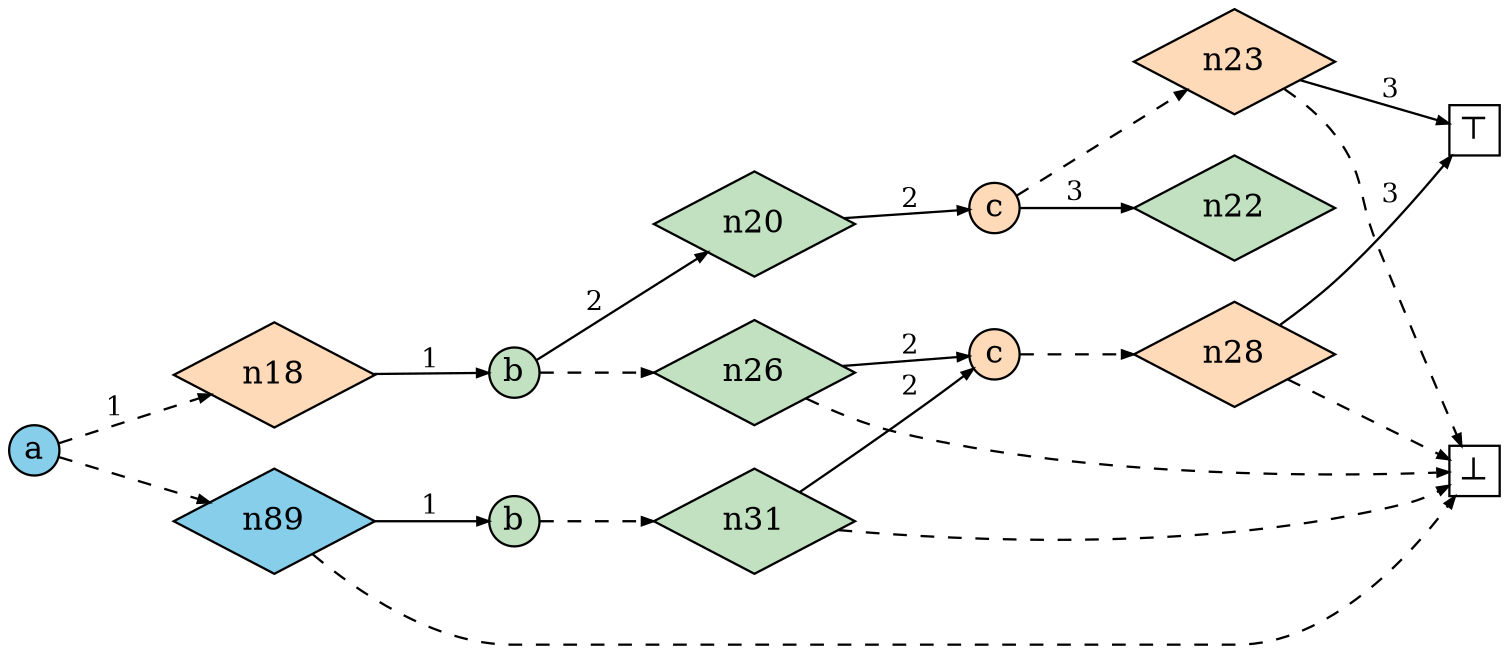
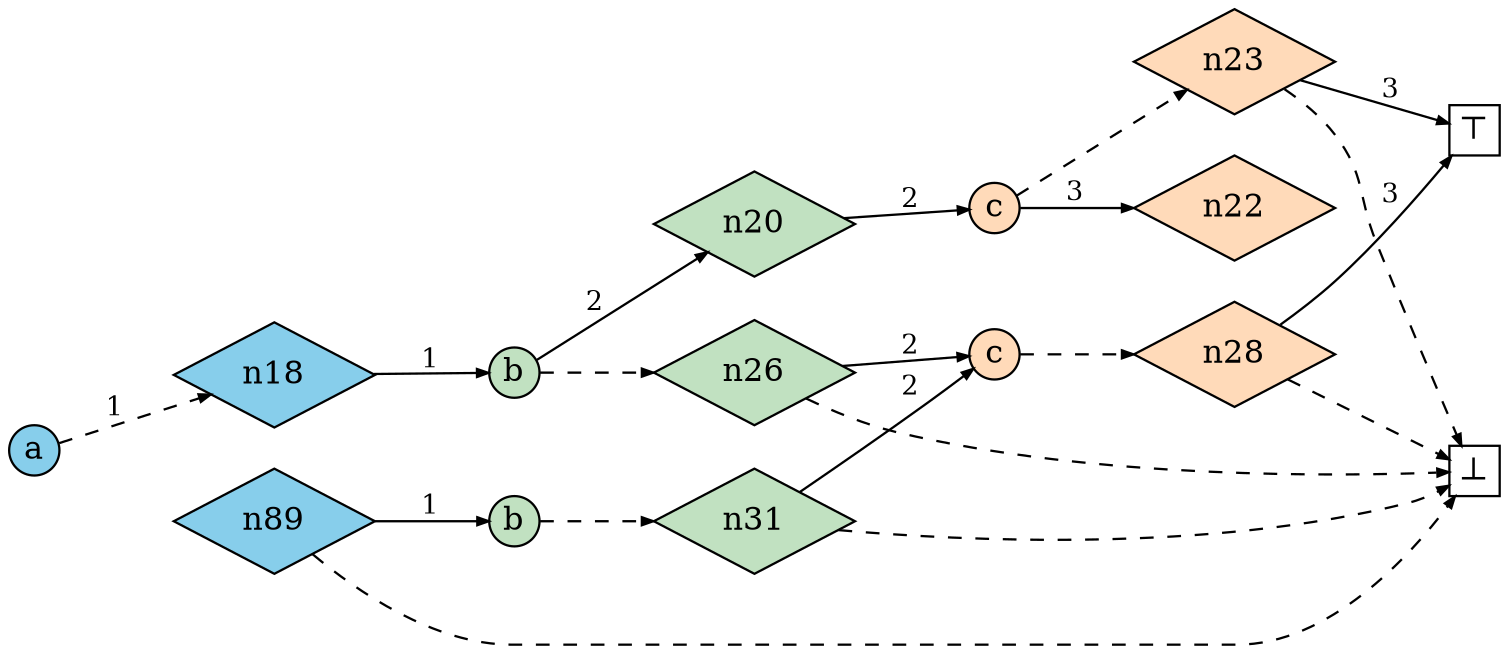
  digraph {
    rankdir=LR
    node [fillcolor=peachpuff shape=diamond style=filled]
    edge [arrowhead=normal arrowsize=0.5 color="#555" style=dashed]
    n23 [height=0.15 width=0.15]
    n28 [height=0.15 width=0.15]
    n20 [fillcolor="#C1E1C1" height=0.15 width=0.15]
    n26 [fillcolor="#C1E1C1" height=0.15 width=0.15]
    n31 [fillcolor="#C1E1C1" height=0.15 width=0.15]
    n17 [fillcolor=skyblue fixedsize=true label=a shape=circle width=0.3]
-   n18 [height=0.15 width=0.15]
+   n18 [fillcolor=skyblue height=0.15 width=0.15]
    n29 [fillcolor=skyblue height=0.15 label=n89 width=0.15]
    n19 [fillcolor="#C1E1C1" fixedsize=true label=b shape=circle width=0.3]
    n30 [fillcolor="#C1E1C1" fixedsize=true label=b shape=circle width=0.3]
    n21 [fixedsize=true label=c shape=circle width=0.3]
    n27 [fixedsize=true label=c shape=circle width=0.3]
    n24 [fixedsize=true height=0.3 label="⊤" shape=box width=0.3 fillcolor="" style=""]
    n25 [fixedsize=true height=0.3 label="⊥" shape=box width=0.3 fillcolor="" style=""]
-   n22 [fillcolor="#C1E1C1" height=0.15 width=0.15]
+   n22 [height=0.15 width=0.15]
    subgraph sub_1 {
      rank=same
      n23
      n28
    }
    subgraph sub_2 {
      rank=same
      n20
      n26
      n31
    }
    subgraph sub_3 {
      rank=same
      n17
    }
    subgraph sub_4 {
      rank=same
      n18
      n29
    }
    subgraph sub_5 {
      rank=same
      n19
      n30
    }
    subgraph sub_6 {
      rank=same
      n21
      n27
    }
    n23 -> n24 [fontcolor=black fontsize=12 label=" 3 " labelangle=-30 style=""]
    n23 -> n25
    n28 -> n24 [fontcolor=black fontsize=12 label=" 3 " labelangle=-30 style=""]
    n28 -> n25
    n20 -> n21 [fontcolor=black fontsize=12 label=" 2 " labelangle=-30 style=""]
    n26 -> n27 [fontcolor=black fontsize=12 label=" 2 " labelangle=-30 style=""]
    n26 -> n25
    n31 -> n27 [fontcolor=black fontsize=12 label=" 2 " labelangle=-30 style=""]
    n31 -> n25
    n17 -> n18 [fontcolor=black fontsize=12 label=" 1 " labelangle=-30]
-   n17 -> n29
    n18 -> n19 [fontcolor=black fontsize=12 label=" 1 " labelangle=-30 style=""]
    n29 -> n30 [fontcolor=black fontsize=12 label=" 1 " labelangle=-30 style=""]
    n29 -> n25
    n19 -> n20 [fontcolor=black fontsize=12 label=" 2 " labelangle=-30 style=""]
    n19 -> n26
    n30 -> n31
    n21 -> n23
    n21 -> n22 [fontcolor=black fontsize=12 label=" 3 " labelangle=-30 style=""]
    n27 -> n28
  }
